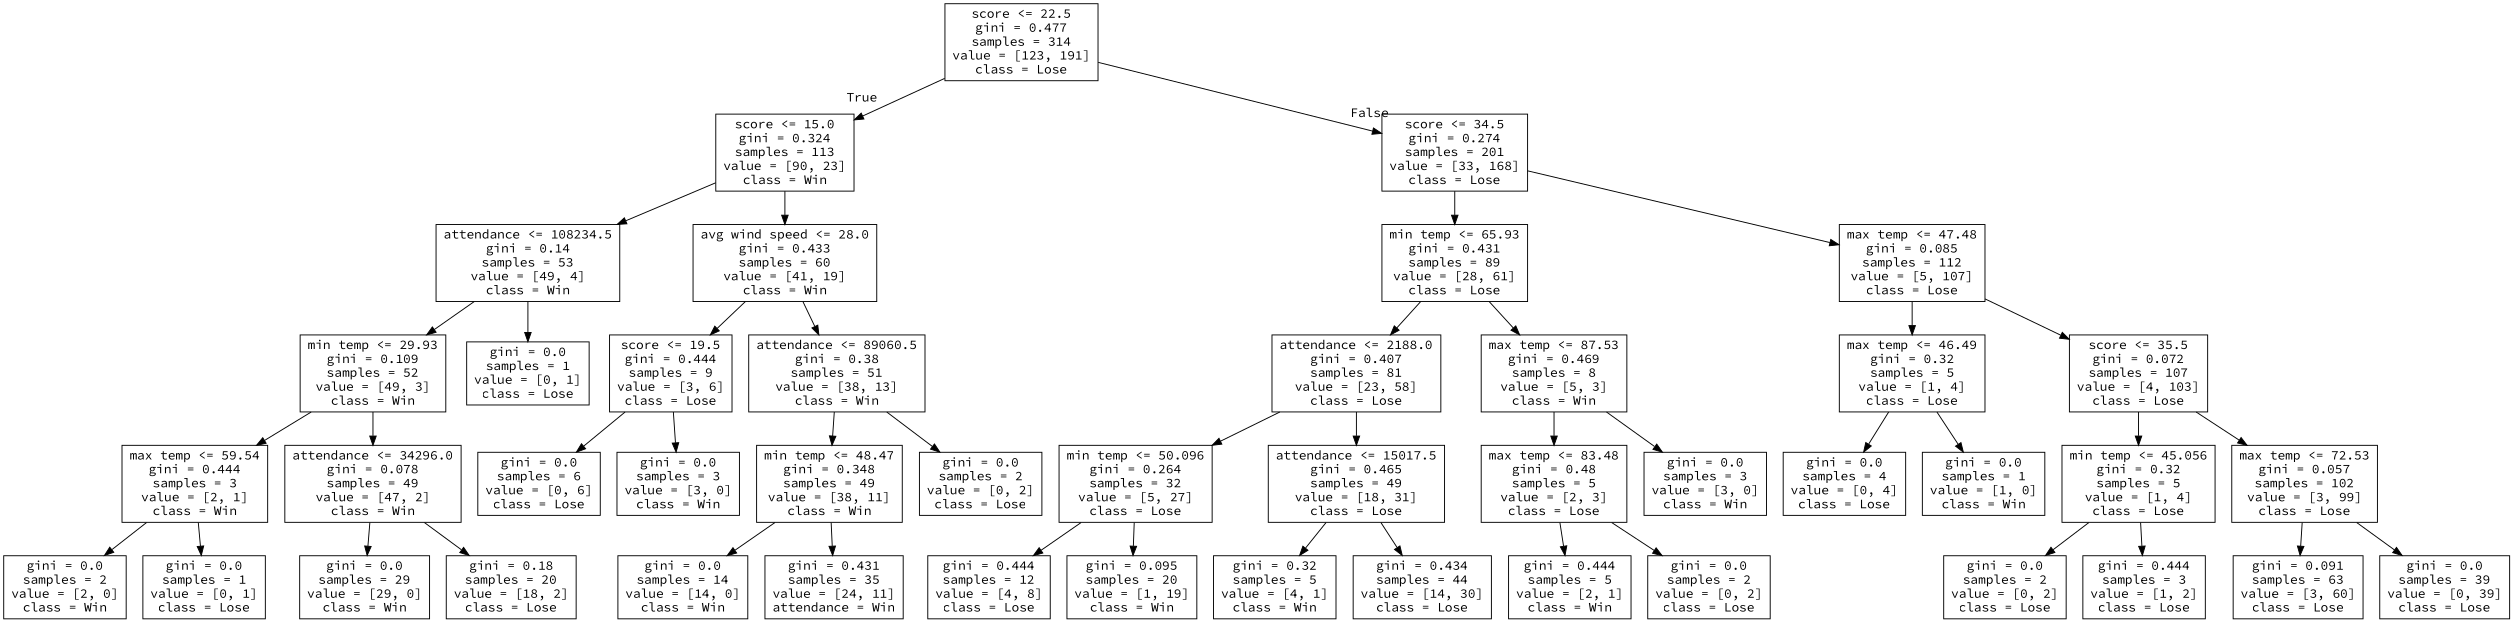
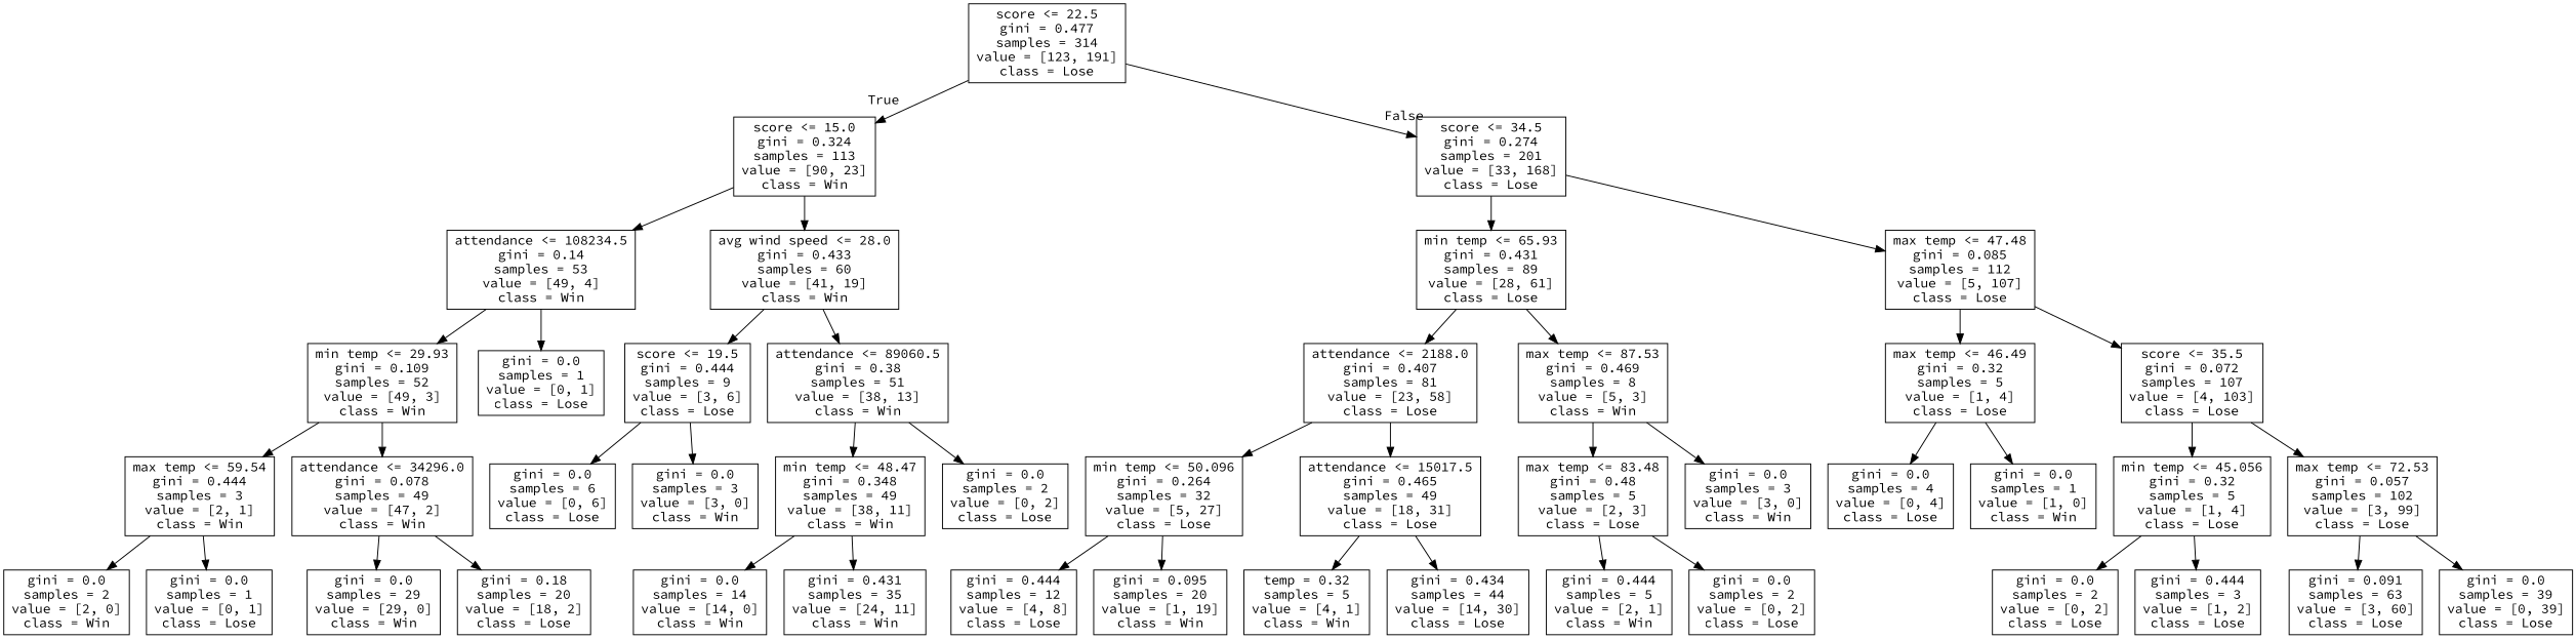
  digraph {
    fontname="Source Code Pro"
    node [fontname="Source Code Pro" shape=box]
    edge [fontname="Source Code Pro"]
    n1 [label="score <= 22.5\ngini = 0.477\nsamples = 314\nvalue = [123, 191]\nclass = Lose"]
    n2 [label="score <= 15.0\ngini = 0.324\nsamples = 113\nvalue = [90, 23]\nclass = Win"]
    n3 [label="score <= 34.5\ngini = 0.274\nsamples = 201\nvalue = [33, 168]\nclass = Lose"]
    n4 [label="attendance <= 108234.5\ngini = 0.14\nsamples = 53\nvalue = [49, 4]\nclass = Win"]
    n5 [label="avg wind speed <= 28.0\ngini = 0.433\nsamples = 60\nvalue = [41, 19]\nclass = Win"]
    n6 [label="min temp <= 65.93\ngini = 0.431\nsamples = 89\nvalue = [28, 61]\nclass = Lose"]
    n7 [label="max temp <= 47.48\ngini = 0.085\nsamples = 112\nvalue = [5, 107]\nclass = Lose"]
    n8 [label="min temp <= 29.93\ngini = 0.109\nsamples = 52\nvalue = [49, 3]\nclass = Win"]
    n9 [label="gini = 0.0\nsamples = 1\nvalue = [0, 1]\nclass = Lose"]
    n10 [label="score <= 19.5\ngini = 0.444\nsamples = 9\nvalue = [3, 6]\nclass = Lose"]
    n11 [label="attendance <= 89060.5\ngini = 0.38\nsamples = 51\nvalue = [38, 13]\nclass = Win"]
    n12 [label="max temp <= 59.54\ngini = 0.444\nsamples = 3\nvalue = [2, 1]\nclass = Win"]
    n13 [label="attendance <= 34296.0\ngini = 0.078\nsamples = 49\nvalue = [47, 2]\nclass = Win"]
    n14 [label="gini = 0.0\nsamples = 2\nvalue = [2, 0]\nclass = Win"]
    n15 [label="gini = 0.0\nsamples = 1\nvalue = [0, 1]\nclass = Lose"]
    n16 [label="gini = 0.0\nsamples = 29\nvalue = [29, 0]\nclass = Win"]
    n17 [label="gini = 0.18\nsamples = 20\nvalue = [18, 2]\nclass = Lose"]
    n18 [label="gini = 0.0\nsamples = 6\nvalue = [0, 6]\nclass = Lose"]
    n19 [label="gini = 0.0\nsamples = 3\nvalue = [3, 0]\nclass = Win"]
    n20 [label="min temp <= 48.47\ngini = 0.348\nsamples = 49\nvalue = [38, 11]\nclass = Win"]
    n21 [label="gini = 0.0\nsamples = 2\nvalue = [0, 2]\nclass = Lose"]
    n22 [label="gini = 0.0\nsamples = 14\nvalue = [14, 0]\nclass = Win"]
-   n23 [label="gini = 0.431\nsamples = 35\nvalue = [24, 11]\nattendance = Win"]
+   n23 [label="gini = 0.431\nsamples = 35\nvalue = [24, 11]\nclass = Win"]
    n24 [label="attendance <= 2188.0\ngini = 0.407\nsamples = 81\nvalue = [23, 58]\nclass = Lose"]
    n25 [label="max temp <= 87.53\ngini = 0.469\nsamples = 8\nvalue = [5, 3]\nclass = Win"]
    n26 [label="max temp <= 46.49\ngini = 0.32\nsamples = 5\nvalue = [1, 4]\nclass = Lose"]
    n27 [label="score <= 35.5\ngini = 0.072\nsamples = 107\nvalue = [4, 103]\nclass = Lose"]
    n28 [label="min temp <= 50.096\ngini = 0.264\nsamples = 32\nvalue = [5, 27]\nclass = Lose"]
    n29 [label="attendance <= 15017.5\ngini = 0.465\nsamples = 49\nvalue = [18, 31]\nclass = Lose"]
    n30 [label="max temp <= 83.48\ngini = 0.48\nsamples = 5\nvalue = [2, 3]\nclass = Lose"]
    n31 [label="gini = 0.0\nsamples = 3\nvalue = [3, 0]\nclass = Win"]
    n32 [label="gini = 0.444\nsamples = 12\nvalue = [4, 8]\nclass = Lose"]
    n33 [label="gini = 0.095\nsamples = 20\nvalue = [1, 19]\nclass = Win"]
-   n34 [label="gini = 0.32\nsamples = 5\nvalue = [4, 1]\nclass = Win"]
+   n34 [label="temp = 0.32\nsamples = 5\nvalue = [4, 1]\nclass = Win"]
    n35 [label="gini = 0.434\nsamples = 44\nvalue = [14, 30]\nclass = Lose"]
    n36 [label="gini = 0.444\nsamples = 5\nvalue = [2, 1]\nclass = Win"]
    n37 [label="gini = 0.0\nsamples = 2\nvalue = [0, 2]\nclass = Lose"]
    n38 [label="gini = 0.0\nsamples = 4\nvalue = [0, 4]\nclass = Lose"]
    n39 [label="gini = 0.0\nsamples = 1\nvalue = [1, 0]\nclass = Win"]
    n40 [label="min temp <= 45.056\ngini = 0.32\nsamples = 5\nvalue = [1, 4]\nclass = Lose"]
    n41 [label="max temp <= 72.53\ngini = 0.057\nsamples = 102\nvalue = [3, 99]\nclass = Lose"]
    n42 [label="gini = 0.0\nsamples = 2\nvalue = [0, 2]\nclass = Lose"]
    n43 [label="gini = 0.444\nsamples = 3\nvalue = [1, 2]\nclass = Lose"]
    n44 [label="gini = 0.091\nsamples = 63\nvalue = [3, 60]\nclass = Lose"]
    n45 [label="gini = 0.0\nsamples = 39\nvalue = [0, 39]\nclass = Lose"]
    n1 -> n2 [headlabel=True labelangle=45 labeldistance=2.5]
    n1 -> n3 [headlabel=False labelangle=-45 labeldistance=2.5]
    n2 -> n4
    n2 -> n5
    n3 -> n6
    n3 -> n7
    n4 -> n8
    n4 -> n9
    n5 -> n10
    n5 -> n11
    n6 -> n24
    n6 -> n25
    n7 -> n26
    n7 -> n27
    n8 -> n12
    n8 -> n13
    n10 -> n18
    n10 -> n19
    n11 -> n20
    n11 -> n21
    n12 -> n14
    n12 -> n15
    n13 -> n16
    n13 -> n17
    n20 -> n22
    n20 -> n23
    n24 -> n28
    n24 -> n29
    n25 -> n30
    n25 -> n31
    n26 -> n38
    n26 -> n39
    n27 -> n40
    n27 -> n41
    n28 -> n32
    n28 -> n33
    n29 -> n34
    n29 -> n35
    n30 -> n36
    n30 -> n37
    n40 -> n42
    n40 -> n43
    n41 -> n44
    n41 -> n45
  }
